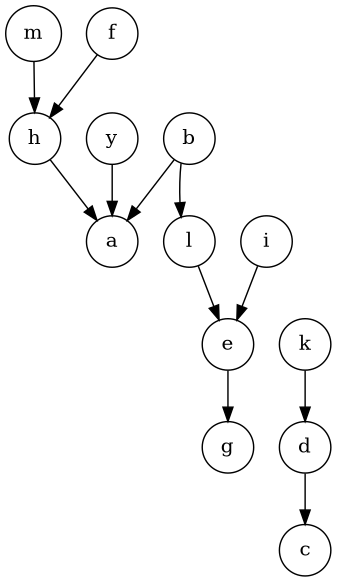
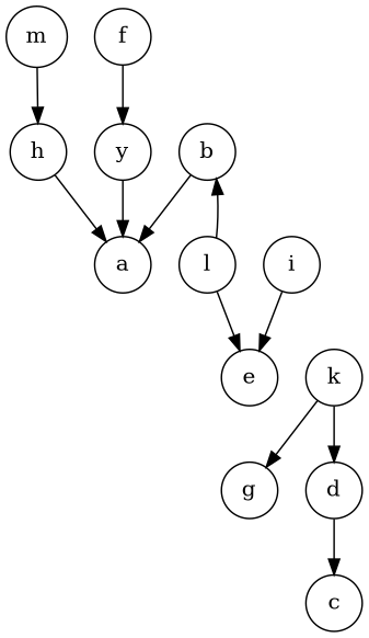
  digraph {
    node [shape=circle]
    b
    a
    d
    c
    f
    h
    i
    e
    k
    g
    l
    m
    y
    b -> a
    d -> c
-   f -> h
+   f -> y
    h -> a
    i -> e
    k -> d
-   e -> g
-   b -> l
+   k -> g
+   l -> b
    l -> e
    m -> h
    y -> a
  }
